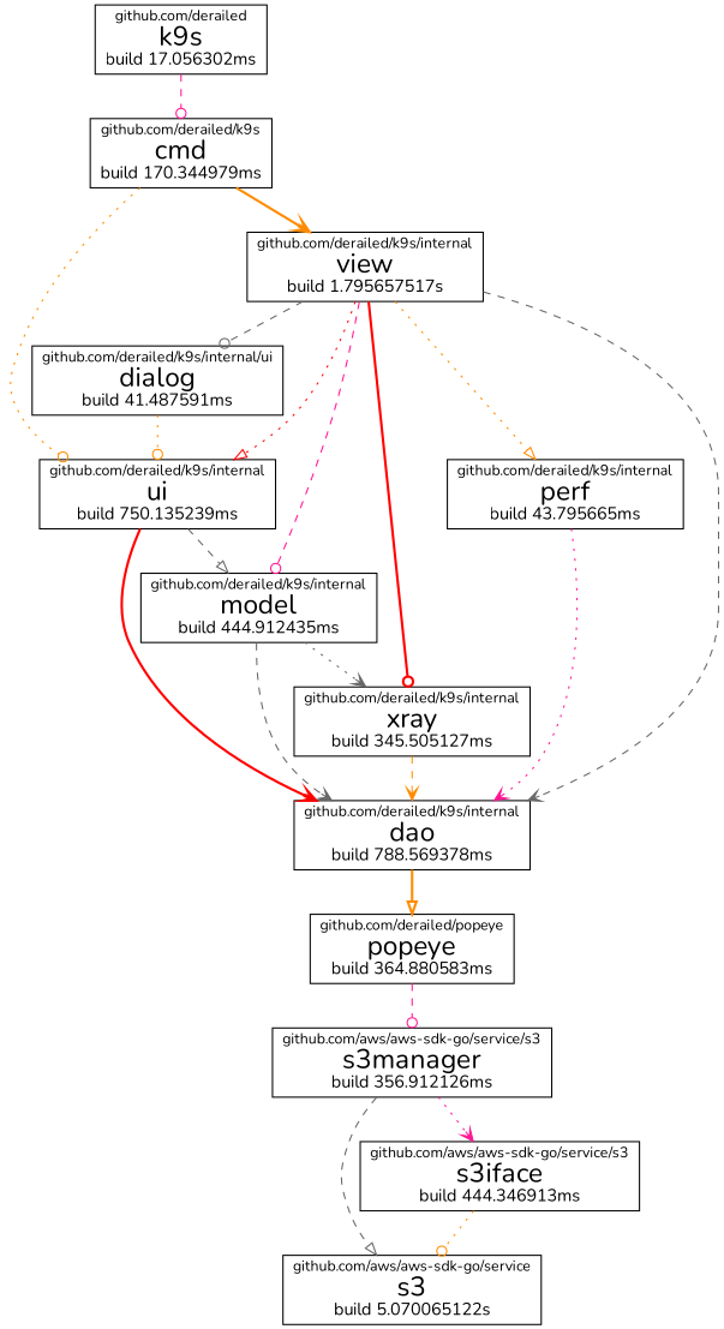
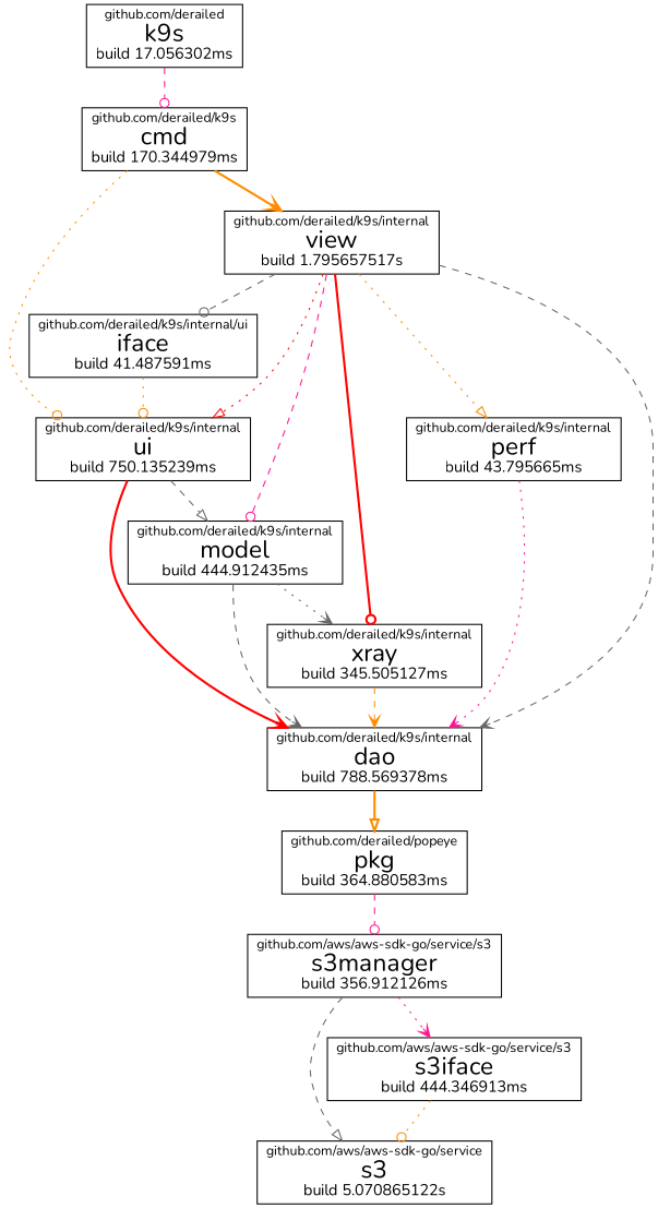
  digraph {
    fontname=Nunito
    node [fontname=Nunito shape=box]
    edge [arrowhead=odot color=darkorange fontname=Nunito style=dashed]
    n1 [label=<<FONT POINT-SIZE="12">github.com/derailed</FONT><BR/><FONT POINT-SIZE="22">k9s</FONT><BR/>build 17.056302ms>]
    n2 [label=<<FONT POINT-SIZE="12">github.com/derailed/k9s</FONT><BR/><FONT POINT-SIZE="22">cmd</FONT><BR/>build 170.344979ms>]
    n3 [label=<<FONT POINT-SIZE="12">github.com/derailed/k9s/internal</FONT><BR/><FONT POINT-SIZE="22">ui</FONT><BR/>build 750.135239ms>]
    n4 [label=<<FONT POINT-SIZE="12">github.com/derailed/k9s/internal</FONT><BR/><FONT POINT-SIZE="22">view</FONT><BR/>build 1.795657517s>]
    n5 [label=<<FONT POINT-SIZE="12">github.com/derailed/k9s/internal</FONT><BR/><FONT POINT-SIZE="22">dao</FONT><BR/>build 788.569378ms>]
    n6 [label=<<FONT POINT-SIZE="12">github.com/derailed/k9s/internal</FONT><BR/><FONT POINT-SIZE="22">model</FONT><BR/>build 444.912435ms>]
    n7 [label=<<FONT POINT-SIZE="12">github.com/derailed/k9s/internal</FONT><BR/><FONT POINT-SIZE="22">perf</FONT><BR/>build 43.795665ms>]
-   n8 [label=<<FONT POINT-SIZE="12">github.com/derailed/k9s/internal/ui</FONT><BR/><FONT POINT-SIZE="22">dialog</FONT><BR/>build 41.487591ms>]
+   n8 [label=<<FONT POINT-SIZE="12">github.com/derailed/k9s/internal/ui</FONT><BR/><FONT POINT-SIZE="22">iface</FONT><BR/>build 41.487591ms>]
    n9 [label=<<FONT POINT-SIZE="12">github.com/derailed/k9s/internal</FONT><BR/><FONT POINT-SIZE="22">xray</FONT><BR/>build 345.505127ms>]
-   n10 [label=<<FONT POINT-SIZE="12">github.com/derailed/popeye</FONT><BR/><FONT POINT-SIZE="22">popeye</FONT><BR/>build 364.880583ms>]
+   n10 [label=<<FONT POINT-SIZE="12">github.com/derailed/popeye</FONT><BR/><FONT POINT-SIZE="22">pkg</FONT><BR/>build 364.880583ms>]
    n11 [label=<<FONT POINT-SIZE="12">github.com/aws/aws-sdk-go/service/s3</FONT><BR/><FONT POINT-SIZE="22">s3manager</FONT><BR/>build 356.912126ms>]
-   n12 [label=<<FONT POINT-SIZE="12">github.com/aws/aws-sdk-go/service</FONT><BR/><FONT POINT-SIZE="22">s3</FONT><BR/>build 5.070065122s>]
+   n12 [label=<<FONT POINT-SIZE="12">github.com/aws/aws-sdk-go/service</FONT><BR/><FONT POINT-SIZE="22">s3</FONT><BR/>build 5.070865122s>]
    n13 [label=<<FONT POINT-SIZE="12">github.com/aws/aws-sdk-go/service/s3</FONT><BR/><FONT POINT-SIZE="22">s3iface</FONT><BR/>build 444.346913ms>]
    n1 -> n2 [color=deeppink]
    n2 -> n3 [style=dotted]
    n2 -> n4 [arrowhead=vee style=bold]
    n3 -> n5 [arrowhead=vee color=red style=bold]
    n3 -> n6 [arrowhead=onormal color=gray40]
    n4 -> n3 [arrowhead=onormal color=red style=dotted]
    n4 -> n5 [arrowhead=vee color=gray40]
    n4 -> n6 [color=deeppink]
    n4 -> n7 [arrowhead=onormal style=dotted]
    n4 -> n8 [color=gray40]
    n4 -> n9 [color=red style=bold]
    n5 -> n10 [arrowhead=onormal style=bold]
    n6 -> n5 [arrowhead=vee color=gray40]
    n6 -> n9 [arrowhead=vee color=gray40 style=dotted]
    n7 -> n5 [arrowhead=vee color=deeppink style=dotted]
    n8 -> n3 [style=dotted]
    n9 -> n5 [arrowhead=vee]
    n10 -> n11 [color=deeppink]
    n11 -> n12 [arrowhead=onormal color=gray40]
    n11 -> n13 [arrowhead=vee color=deeppink style=dotted]
    n13 -> n12 [style=dotted]
  }
